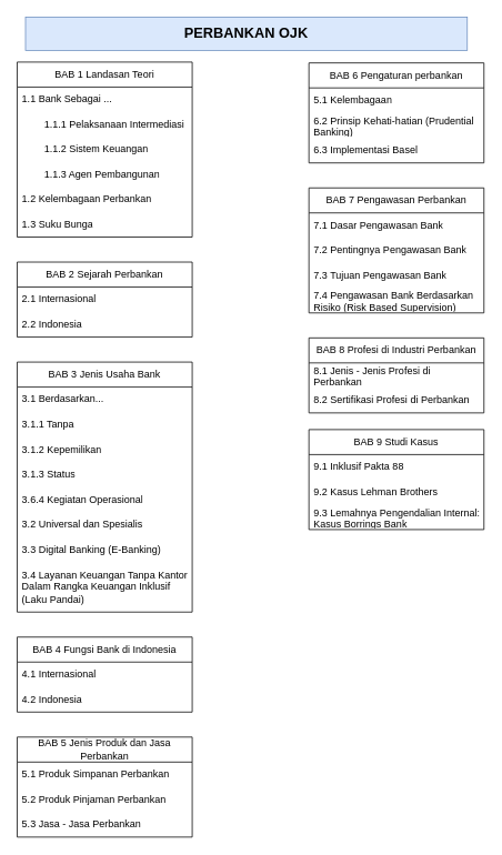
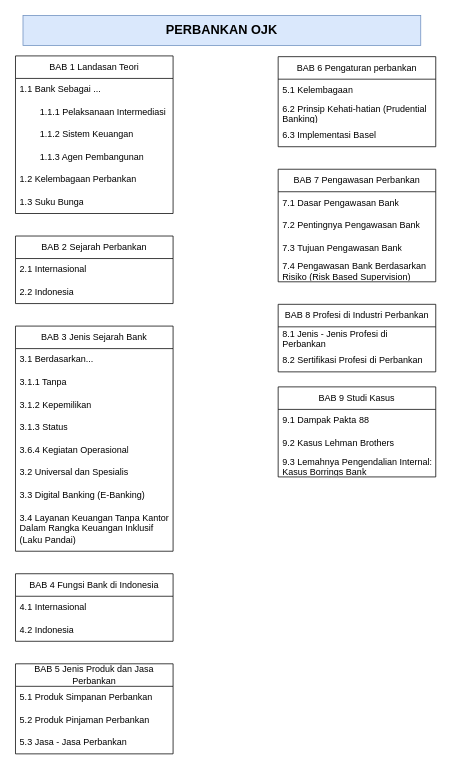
  <mxCell id="0" />
  <mxCell id="1" parent="0" />
  <mxCell id="2" value="&lt;b&gt;&lt;font style=&quot;font-size: 17px;&quot;&gt;PERBANKAN OJK&lt;/font&gt;&lt;/b&gt;" style="text;html=1;align=center;verticalAlign=middle;whiteSpace=wrap;rounded=0;fillColor=#dae8fc;strokeColor=#6c8ebf;" vertex="1" parent="1"><mxGeometry x="30" y="20" width="530" height="40" as="geometry" /></mxCell>
  <mxCell id="3" value="BAB 6 Pengaturan perbankan" style="swimlane;fontStyle=0;childLayout=stackLayout;horizontal=1;startSize=30;horizontalStack=0;resizeParent=1;resizeParentMax=0;resizeLast=0;collapsible=1;marginBottom=0;whiteSpace=wrap;html=1;" vertex="1" parent="1"><mxGeometry x="370" y="75" width="210" height="120" as="geometry"><mxRectangle x="610" y="360" width="160" height="30" as="alternateBounds" /></mxGeometry></mxCell>
  <mxCell id="4" value="5.1 Kelembagaan" style="text;strokeColor=none;fillColor=none;align=left;verticalAlign=middle;spacingLeft=4;spacingRight=4;overflow=hidden;points=[[0,0.5],[1,0.5]];portConstraint=eastwest;rotatable=0;whiteSpace=wrap;html=1;" vertex="1" parent="3"><mxGeometry y="30" width="210" height="30" as="geometry" /></mxCell>
  <mxCell id="5" value="6.2 Prinsip Kehati-hatian (Prudential Banking)" style="text;strokeColor=none;fillColor=none;align=left;verticalAlign=middle;spacingLeft=4;spacingRight=4;overflow=hidden;points=[[0,0.5],[1,0.5]];portConstraint=eastwest;rotatable=0;whiteSpace=wrap;html=1;" vertex="1" parent="3"><mxGeometry y="60" width="210" height="30" as="geometry" /></mxCell>
  <mxCell id="6" value="6.3 Implementasi Basel" style="text;strokeColor=none;fillColor=none;align=left;verticalAlign=middle;spacingLeft=4;spacingRight=4;overflow=hidden;points=[[0,0.5],[1,0.5]];portConstraint=eastwest;rotatable=0;whiteSpace=wrap;html=1;" vertex="1" parent="3"><mxGeometry y="90" width="210" height="30" as="geometry" /></mxCell>
  <mxCell id="7" value="BAB 7 Pengawasan Perbankan" style="swimlane;fontStyle=0;childLayout=stackLayout;horizontal=1;startSize=30;horizontalStack=0;resizeParent=1;resizeParentMax=0;resizeLast=0;collapsible=1;marginBottom=0;whiteSpace=wrap;html=1;" vertex="1" parent="1"><mxGeometry x="370" y="225" width="210" height="150" as="geometry"><mxRectangle x="610" y="360" width="160" height="30" as="alternateBounds" /></mxGeometry></mxCell>
  <mxCell id="8" value="7.1 Dasar Pengawasan Bank" style="text;strokeColor=none;fillColor=none;align=left;verticalAlign=middle;spacingLeft=4;spacingRight=4;overflow=hidden;points=[[0,0.5],[1,0.5]];portConstraint=eastwest;rotatable=0;whiteSpace=wrap;html=1;" vertex="1" parent="7"><mxGeometry y="30" width="210" height="30" as="geometry" /></mxCell>
  <mxCell id="9" value="7.2 Pentingnya Pengawasan Bank" style="text;strokeColor=none;fillColor=none;align=left;verticalAlign=middle;spacingLeft=4;spacingRight=4;overflow=hidden;points=[[0,0.5],[1,0.5]];portConstraint=eastwest;rotatable=0;whiteSpace=wrap;html=1;" vertex="1" parent="7"><mxGeometry y="60" width="210" height="30" as="geometry" /></mxCell>
  <mxCell id="10" value="7.3 Tujuan Pengawasan Bank" style="text;strokeColor=none;fillColor=none;align=left;verticalAlign=middle;spacingLeft=4;spacingRight=4;overflow=hidden;points=[[0,0.5],[1,0.5]];portConstraint=eastwest;rotatable=0;whiteSpace=wrap;html=1;" vertex="1" parent="7"><mxGeometry y="90" width="210" height="30" as="geometry" /></mxCell>
  <mxCell id="11" value="7.4 Pengawasan Bank Berdasarkan Risiko (Risk Based Supervision)" style="text;strokeColor=none;fillColor=none;align=left;verticalAlign=middle;spacingLeft=4;spacingRight=4;overflow=hidden;points=[[0,0.5],[1,0.5]];portConstraint=eastwest;rotatable=0;whiteSpace=wrap;html=1;" vertex="1" parent="7"><mxGeometry y="120" width="210" height="30" as="geometry" /></mxCell>
  <mxCell id="12" value="BAB 8 Profesi di Industri Perbankan" style="swimlane;fontStyle=0;childLayout=stackLayout;horizontal=1;startSize=30;horizontalStack=0;resizeParent=1;resizeParentMax=0;resizeLast=0;collapsible=1;marginBottom=0;whiteSpace=wrap;html=1;" vertex="1" parent="1"><mxGeometry x="370" y="405" width="210" height="90" as="geometry"><mxRectangle x="610" y="360" width="160" height="30" as="alternateBounds" /></mxGeometry></mxCell>
  <mxCell id="13" value="8.1 Jenis - Jenis Profesi di Perbankan" style="text;strokeColor=none;fillColor=none;align=left;verticalAlign=middle;spacingLeft=4;spacingRight=4;overflow=hidden;points=[[0,0.5],[1,0.5]];portConstraint=eastwest;rotatable=0;whiteSpace=wrap;html=1;" vertex="1" parent="12"><mxGeometry y="30" width="210" height="30" as="geometry" /></mxCell>
  <mxCell id="14" value="8.2 Sertifikasi Profesi di Perbankan" style="text;strokeColor=none;fillColor=none;align=left;verticalAlign=middle;spacingLeft=4;spacingRight=4;overflow=hidden;points=[[0,0.5],[1,0.5]];portConstraint=eastwest;rotatable=0;whiteSpace=wrap;html=1;" vertex="1" parent="12"><mxGeometry y="60" width="210" height="30" as="geometry" /></mxCell>
  <mxCell id="15" value="BAB 1 Landasan Teori" style="swimlane;fontStyle=0;childLayout=stackLayout;horizontal=1;startSize=30;horizontalStack=0;resizeParent=1;resizeParentMax=0;resizeLast=0;collapsible=1;marginBottom=0;whiteSpace=wrap;html=1;" vertex="1" parent="1"><mxGeometry x="20" y="74" width="210" height="210" as="geometry"><mxRectangle x="610" y="100" width="160" height="30" as="alternateBounds" /></mxGeometry></mxCell>
  <mxCell id="16" value="1.1 Bank Sebagai ..." style="text;strokeColor=none;fillColor=none;align=left;verticalAlign=middle;spacingLeft=4;spacingRight=4;overflow=hidden;points=[[0,0.5],[1,0.5]];portConstraint=eastwest;rotatable=0;whiteSpace=wrap;html=1;" vertex="1" parent="15"><mxGeometry y="30" width="210" height="30" as="geometry" /></mxCell>
  <mxCell id="17" value="&lt;span style=&quot;white-space: pre;&quot;&gt;&#09;&lt;/span&gt;1.1.1 Pelaksanaan Intermediasi&amp;nbsp;" style="text;strokeColor=none;fillColor=none;align=left;verticalAlign=middle;spacingLeft=4;spacingRight=4;overflow=hidden;points=[[0,0.5],[1,0.5]];portConstraint=eastwest;rotatable=0;whiteSpace=wrap;html=1;" vertex="1" parent="15"><mxGeometry y="60" width="210" height="30" as="geometry" /></mxCell>
  <mxCell id="18" value="&lt;span style=&quot;white-space: pre;&quot;&gt;&#09;&lt;/span&gt;1.1.2 Sistem Keuangan" style="text;strokeColor=none;fillColor=none;align=left;verticalAlign=middle;spacingLeft=4;spacingRight=4;overflow=hidden;points=[[0,0.5],[1,0.5]];portConstraint=eastwest;rotatable=0;whiteSpace=wrap;html=1;" vertex="1" parent="15"><mxGeometry y="90" width="210" height="30" as="geometry" /></mxCell>
  <mxCell id="19" value="&lt;span style=&quot;white-space: pre;&quot;&gt;&#09;&lt;/span&gt;1.1.3 Agen Pembangunan" style="text;strokeColor=none;fillColor=none;align=left;verticalAlign=middle;spacingLeft=4;spacingRight=4;overflow=hidden;points=[[0,0.5],[1,0.5]];portConstraint=eastwest;rotatable=0;whiteSpace=wrap;html=1;" vertex="1" parent="15"><mxGeometry y="120" width="210" height="30" as="geometry" /></mxCell>
  <mxCell id="20" value="1.2 Kelembagaan Perbankan" style="text;strokeColor=none;fillColor=none;align=left;verticalAlign=middle;spacingLeft=4;spacingRight=4;overflow=hidden;points=[[0,0.5],[1,0.5]];portConstraint=eastwest;rotatable=0;whiteSpace=wrap;html=1;" vertex="1" parent="15"><mxGeometry y="150" width="210" height="30" as="geometry" /></mxCell>
  <mxCell id="21" value="1.3 Suku Bunga" style="text;strokeColor=none;fillColor=none;align=left;verticalAlign=middle;spacingLeft=4;spacingRight=4;overflow=hidden;points=[[0,0.5],[1,0.5]];portConstraint=eastwest;rotatable=0;whiteSpace=wrap;html=1;" vertex="1" parent="15"><mxGeometry y="180" width="210" height="30" as="geometry" /></mxCell>
  <mxCell id="22" value="BAB 2 Sejarah Perbankan" style="swimlane;fontStyle=0;childLayout=stackLayout;horizontal=1;startSize=30;horizontalStack=0;resizeParent=1;resizeParentMax=0;resizeLast=0;collapsible=1;marginBottom=0;whiteSpace=wrap;html=1;" vertex="1" parent="1"><mxGeometry x="20" y="314" width="210" height="90" as="geometry"><mxRectangle x="610" y="360" width="160" height="30" as="alternateBounds" /></mxGeometry></mxCell>
  <mxCell id="23" value="2.1 Internasional" style="text;strokeColor=none;fillColor=none;align=left;verticalAlign=middle;spacingLeft=4;spacingRight=4;overflow=hidden;points=[[0,0.5],[1,0.5]];portConstraint=eastwest;rotatable=0;whiteSpace=wrap;html=1;" vertex="1" parent="22"><mxGeometry y="30" width="210" height="30" as="geometry" /></mxCell>
  <mxCell id="24" value="2.2 Indonesia" style="text;strokeColor=none;fillColor=none;align=left;verticalAlign=middle;spacingLeft=4;spacingRight=4;overflow=hidden;points=[[0,0.5],[1,0.5]];portConstraint=eastwest;rotatable=0;whiteSpace=wrap;html=1;" vertex="1" parent="22"><mxGeometry y="60" width="210" height="30" as="geometry" /></mxCell>
- <mxCell id="25" value="BAB 3 Jenis Usaha Bank" style="swimlane;fontStyle=0;childLayout=stackLayout;horizontal=1;startSize=30;horizontalStack=0;resizeParent=1;resizeParentMax=0;resizeLast=0;collapsible=1;marginBottom=0;whiteSpace=wrap;html=1;" vertex="1" parent="1"><mxGeometry x="20" y="434" width="210" height="300" as="geometry"><mxRectangle x="360" y="60" width="160" height="30" as="alternateBounds" /></mxGeometry></mxCell>
+ <mxCell id="25" value="BAB 3 Jenis Sejarah Bank" style="swimlane;fontStyle=0;childLayout=stackLayout;horizontal=1;startSize=30;horizontalStack=0;resizeParent=1;resizeParentMax=0;resizeLast=0;collapsible=1;marginBottom=0;whiteSpace=wrap;html=1;" vertex="1" parent="1"><mxGeometry x="20" y="434" width="210" height="300" as="geometry"><mxRectangle x="360" y="60" width="160" height="30" as="alternateBounds" /></mxGeometry></mxCell>
  <mxCell id="26" value="3.1 Berdasarkan..." style="text;strokeColor=none;fillColor=none;align=left;verticalAlign=middle;spacingLeft=4;spacingRight=4;overflow=hidden;points=[[0,0.5],[1,0.5]];portConstraint=eastwest;rotatable=0;whiteSpace=wrap;html=1;" vertex="1" parent="25"><mxGeometry y="30" width="210" height="30" as="geometry" /></mxCell>
  <mxCell id="27" value="3.1.1 Tanpa" style="text;strokeColor=none;fillColor=none;align=left;verticalAlign=middle;spacingLeft=4;spacingRight=4;overflow=hidden;points=[[0,0.5],[1,0.5]];portConstraint=eastwest;rotatable=0;whiteSpace=wrap;html=1;" vertex="1" parent="25"><mxGeometry y="60" width="210" height="30" as="geometry" /></mxCell>
  <mxCell id="28" value="3.1.2 Kepemilikan" style="text;strokeColor=none;fillColor=none;align=left;verticalAlign=middle;spacingLeft=4;spacingRight=4;overflow=hidden;points=[[0,0.5],[1,0.5]];portConstraint=eastwest;rotatable=0;whiteSpace=wrap;html=1;" vertex="1" parent="25"><mxGeometry y="90" width="210" height="30" as="geometry" /></mxCell>
  <mxCell id="29" value="3.1.3 Status" style="text;strokeColor=none;fillColor=none;align=left;verticalAlign=middle;spacingLeft=4;spacingRight=4;overflow=hidden;points=[[0,0.5],[1,0.5]];portConstraint=eastwest;rotatable=0;whiteSpace=wrap;html=1;" vertex="1" parent="25"><mxGeometry y="120" width="210" height="30" as="geometry" /></mxCell>
  <mxCell id="30" value="3.6.4 Kegiatan Operasional" style="text;strokeColor=none;fillColor=none;align=left;verticalAlign=middle;spacingLeft=4;spacingRight=4;overflow=hidden;points=[[0,0.5],[1,0.5]];portConstraint=eastwest;rotatable=0;whiteSpace=wrap;html=1;" vertex="1" parent="25"><mxGeometry y="150" width="210" height="30" as="geometry" /></mxCell>
  <mxCell id="31" value="3.2 Universal dan Spesialis" style="text;strokeColor=none;fillColor=none;align=left;verticalAlign=middle;spacingLeft=4;spacingRight=4;overflow=hidden;points=[[0,0.5],[1,0.5]];portConstraint=eastwest;rotatable=0;whiteSpace=wrap;html=1;" vertex="1" parent="25"><mxGeometry y="180" width="210" height="30" as="geometry" /></mxCell>
  <mxCell id="32" value="3.3 Digital Banking (E-Banking)" style="text;strokeColor=none;fillColor=none;align=left;verticalAlign=middle;spacingLeft=4;spacingRight=4;overflow=hidden;points=[[0,0.5],[1,0.5]];portConstraint=eastwest;rotatable=0;whiteSpace=wrap;html=1;" vertex="1" parent="25"><mxGeometry y="210" width="210" height="30" as="geometry" /></mxCell>
  <mxCell id="33" value="3.4 Layanan Keuangan Tanpa Kantor Dalam Rangka Keuangan Inklusif (Laku Pandai)" style="text;strokeColor=none;fillColor=none;align=left;verticalAlign=middle;spacingLeft=4;spacingRight=4;overflow=hidden;points=[[0,0.5],[1,0.5]];portConstraint=eastwest;rotatable=0;whiteSpace=wrap;html=1;" vertex="1" parent="25"><mxGeometry y="240" width="210" height="60" as="geometry" /></mxCell>
  <mxCell id="34" value="BAB 4 Fungsi Bank di Indonesia" style="swimlane;fontStyle=0;childLayout=stackLayout;horizontal=1;startSize=30;horizontalStack=0;resizeParent=1;resizeParentMax=0;resizeLast=0;collapsible=1;marginBottom=0;whiteSpace=wrap;html=1;" vertex="1" parent="1"><mxGeometry x="20" y="764" width="210" height="90" as="geometry"><mxRectangle x="610" y="360" width="160" height="30" as="alternateBounds" /></mxGeometry></mxCell>
  <mxCell id="35" value="4.1 Internasional" style="text;strokeColor=none;fillColor=none;align=left;verticalAlign=middle;spacingLeft=4;spacingRight=4;overflow=hidden;points=[[0,0.5],[1,0.5]];portConstraint=eastwest;rotatable=0;whiteSpace=wrap;html=1;" vertex="1" parent="34"><mxGeometry y="30" width="210" height="30" as="geometry" /></mxCell>
  <mxCell id="36" value="4.2 Indonesia" style="text;strokeColor=none;fillColor=none;align=left;verticalAlign=middle;spacingLeft=4;spacingRight=4;overflow=hidden;points=[[0,0.5],[1,0.5]];portConstraint=eastwest;rotatable=0;whiteSpace=wrap;html=1;" vertex="1" parent="34"><mxGeometry y="60" width="210" height="30" as="geometry" /></mxCell>
  <mxCell id="37" value="BAB 5 Jenis Produk dan Jasa Perbankan" style="swimlane;fontStyle=0;childLayout=stackLayout;horizontal=1;startSize=30;horizontalStack=0;resizeParent=1;resizeParentMax=0;resizeLast=0;collapsible=1;marginBottom=0;whiteSpace=wrap;html=1;" vertex="1" parent="1"><mxGeometry x="20" y="884" width="210" height="120" as="geometry"><mxRectangle x="610" y="360" width="160" height="30" as="alternateBounds" /></mxGeometry></mxCell>
  <mxCell id="38" value="5.1 Produk Simpanan Perbankan" style="text;strokeColor=none;fillColor=none;align=left;verticalAlign=middle;spacingLeft=4;spacingRight=4;overflow=hidden;points=[[0,0.5],[1,0.5]];portConstraint=eastwest;rotatable=0;whiteSpace=wrap;html=1;" vertex="1" parent="37"><mxGeometry y="30" width="210" height="30" as="geometry" /></mxCell>
  <mxCell id="39" value="5.2 Produk Pinjaman Perbankan" style="text;strokeColor=none;fillColor=none;align=left;verticalAlign=middle;spacingLeft=4;spacingRight=4;overflow=hidden;points=[[0,0.5],[1,0.5]];portConstraint=eastwest;rotatable=0;whiteSpace=wrap;html=1;" vertex="1" parent="37"><mxGeometry y="60" width="210" height="30" as="geometry" /></mxCell>
  <mxCell id="40" value="5.3 Jasa - Jasa Perbankan" style="text;strokeColor=none;fillColor=none;align=left;verticalAlign=middle;spacingLeft=4;spacingRight=4;overflow=hidden;points=[[0,0.5],[1,0.5]];portConstraint=eastwest;rotatable=0;whiteSpace=wrap;html=1;" vertex="1" parent="37"><mxGeometry y="90" width="210" height="30" as="geometry" /></mxCell>
  <mxCell id="41" value="BAB 9 Studi Kasus" style="swimlane;fontStyle=0;childLayout=stackLayout;horizontal=1;startSize=30;horizontalStack=0;resizeParent=1;resizeParentMax=0;resizeLast=0;collapsible=1;marginBottom=0;whiteSpace=wrap;html=1;" vertex="1" parent="1"><mxGeometry x="370" y="515" width="210" height="120" as="geometry"><mxRectangle x="610" y="360" width="160" height="30" as="alternateBounds" /></mxGeometry></mxCell>
- <mxCell id="42" value="9.1 Inklusif Pakta 88&amp;nbsp;" style="text;strokeColor=none;fillColor=none;align=left;verticalAlign=middle;spacingLeft=4;spacingRight=4;overflow=hidden;points=[[0,0.5],[1,0.5]];portConstraint=eastwest;rotatable=0;whiteSpace=wrap;html=1;" vertex="1" parent="41"><mxGeometry y="30" width="210" height="30" as="geometry" /></mxCell>
+ <mxCell id="42" value="9.1 Dampak Pakta 88&amp;nbsp;" style="text;strokeColor=none;fillColor=none;align=left;verticalAlign=middle;spacingLeft=4;spacingRight=4;overflow=hidden;points=[[0,0.5],[1,0.5]];portConstraint=eastwest;rotatable=0;whiteSpace=wrap;html=1;" vertex="1" parent="41"><mxGeometry y="30" width="210" height="30" as="geometry" /></mxCell>
  <mxCell id="43" value="9.2 Kasus Lehman Brothers" style="text;strokeColor=none;fillColor=none;align=left;verticalAlign=middle;spacingLeft=4;spacingRight=4;overflow=hidden;points=[[0,0.5],[1,0.5]];portConstraint=eastwest;rotatable=0;whiteSpace=wrap;html=1;" vertex="1" parent="41"><mxGeometry y="60" width="210" height="30" as="geometry" /></mxCell>
  <mxCell id="44" value="9.3 Lemahnya Pengendalian Internal:&lt;div&gt;Kasus Borrings Bank&lt;/div&gt;" style="text;strokeColor=none;fillColor=none;align=left;verticalAlign=middle;spacingLeft=4;spacingRight=4;overflow=hidden;points=[[0,0.5],[1,0.5]];portConstraint=eastwest;rotatable=0;whiteSpace=wrap;html=1;" vertex="1" parent="41"><mxGeometry y="90" width="210" height="30" as="geometry" /></mxCell>
